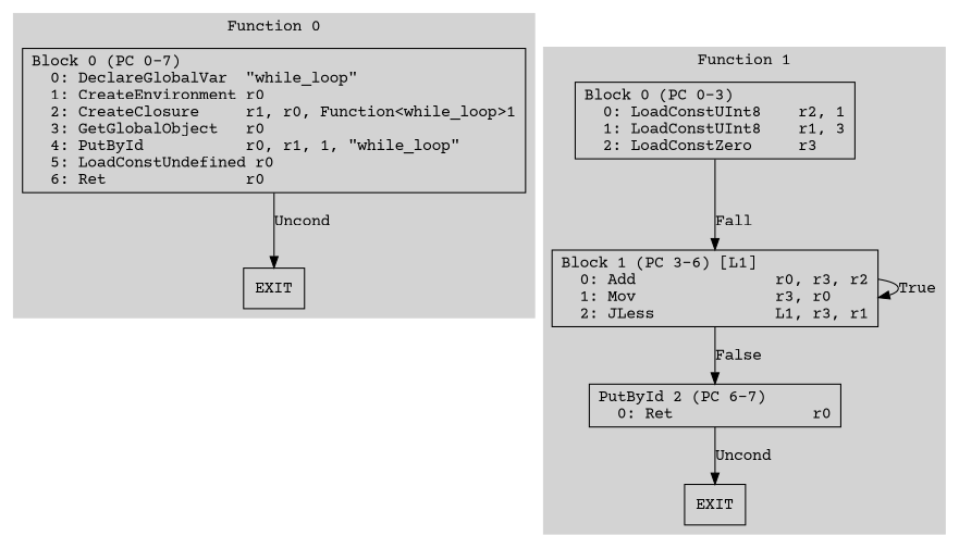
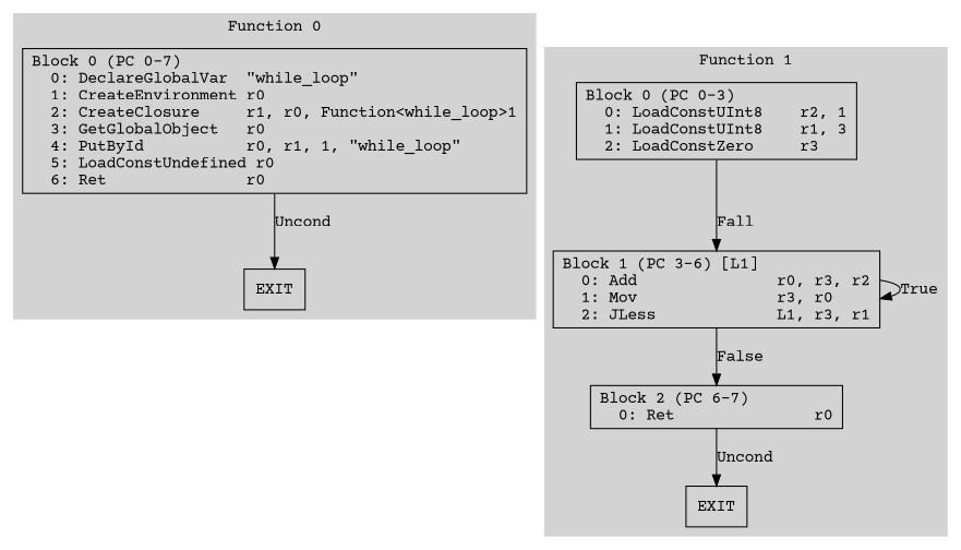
  digraph {
    rankdir=TB
    fontname="Courier Prime"
    node [fontname="Courier Prime" shape=box]
    edge [fontname="Courier Prime"]
    n1 [label="Block 0 (PC 0-7)\l  0: DeclareGlobalVar  \"while_loop\"\l  1: CreateEnvironment r0\l  2: CreateClosure     r1, r0, Function<while_loop>1\l  3: GetGlobalObject   r0\l  4: PutById           r0, r1, 1, \"while_loop\"\l  5: LoadConstUndefined r0\l  6: Ret               r0\l"]
    n2 [label=EXIT]
    n3 [label="Block 0 (PC 0-3)\l  0: LoadConstUInt8    r2, 1\l  1: LoadConstUInt8    r1, 3\l  2: LoadConstZero     r3\l"]
    n4 [label="Block 1 (PC 3-6) [L1]\l  0: Add               r0, r3, r2\l  1: Mov               r3, r0\l  2: JLess             L1, r3, r1\l"]
-   n5 [label="PutById 2 (PC 6-7)\l  0: Ret               r0\l"]
+   n5 [label="Block 2 (PC 6-7)\l  0: Ret               r0\l"]
    n6 [label=EXIT]
    subgraph cluster_1 {
      color=lightgrey
      label="Function 0"
      style=filled
      n1
      n2
    }
    subgraph cluster_2 {
      color=lightgrey
      label="Function 1"
      style=filled
      n3
      n4
      n5
      n6
    }
    n1 -> n2 [label=Uncond]
    n3 -> n4 [label=Fall]
    n4 -> n4 [label=True]
    n4 -> n5 [label=False]
    n5 -> n6 [label=Uncond]
  }
